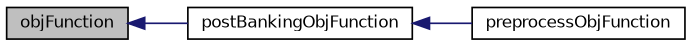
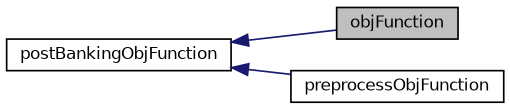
  digraph {
    rankdir=LR
    node [color=black fillcolor=white fontname=Helvetica fontsize=10 shape=record style=filled]
    edge [color=midnightblue dir=back fontname=Helvetica fontsize=10 labelfontname=Helvetica labelfontsize=10 style=solid]
    n1 [fillcolor=grey75 fontcolor=black height=0.2 label=objFunction width=0.4]
    n2 [height=0.2 label=postBankingObjFunction width=0.4]
    n3 [height=0.2 label=preprocessObjFunction width=0.4]
-   n1 -> n2
+   n2 -> n1
    n2 -> n3
  }
